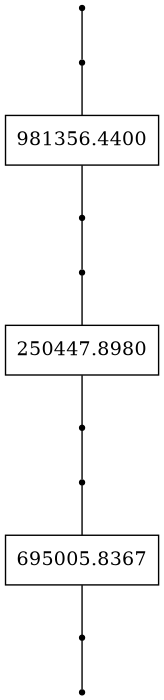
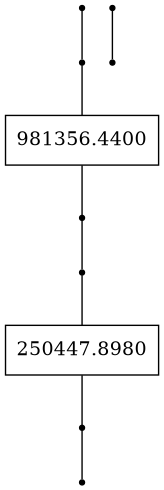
  graph {
    node [shape=point]
    start_1773206895
    start_1970881185
    end_1773206895
    n4 [label=981356.4400 shape=record]
    end_1970881185
    start_1250391581
    n7 [label=250447.8980 shape=record]
    end_1250391581
    start_1725017993
-   n10 [label=695005.8367 shape=record]
    end_1725017993
    start_1773206895 -- start_1970881185
    start_1970881185 -- n4
    n4 -- end_1970881185
    end_1970881185 -- start_1250391581
    start_1250391581 -- n7
    n7 -- end_1250391581
    end_1250391581 -- start_1725017993
-   start_1725017993 -- n10
-   n10 -- end_1725017993
    end_1725017993 -- end_1773206895
  }
